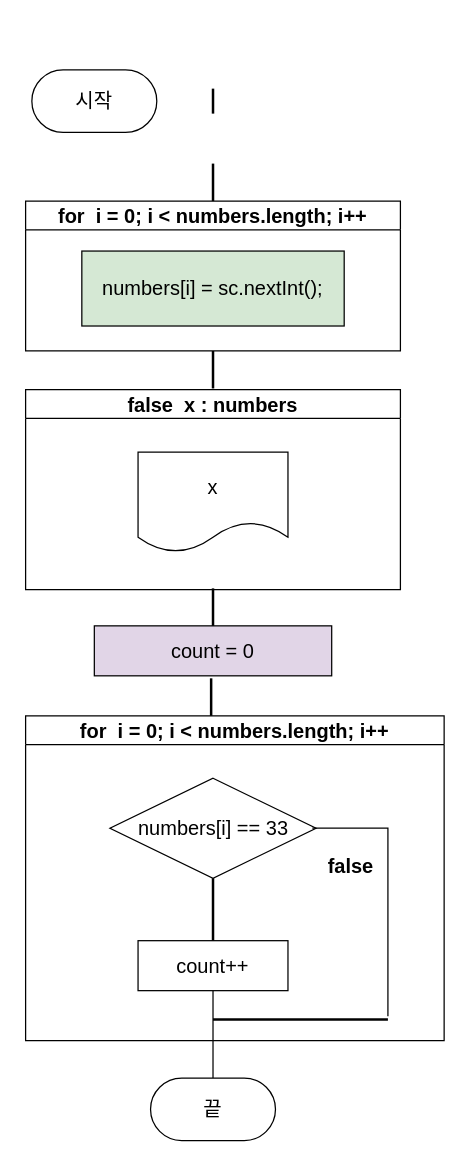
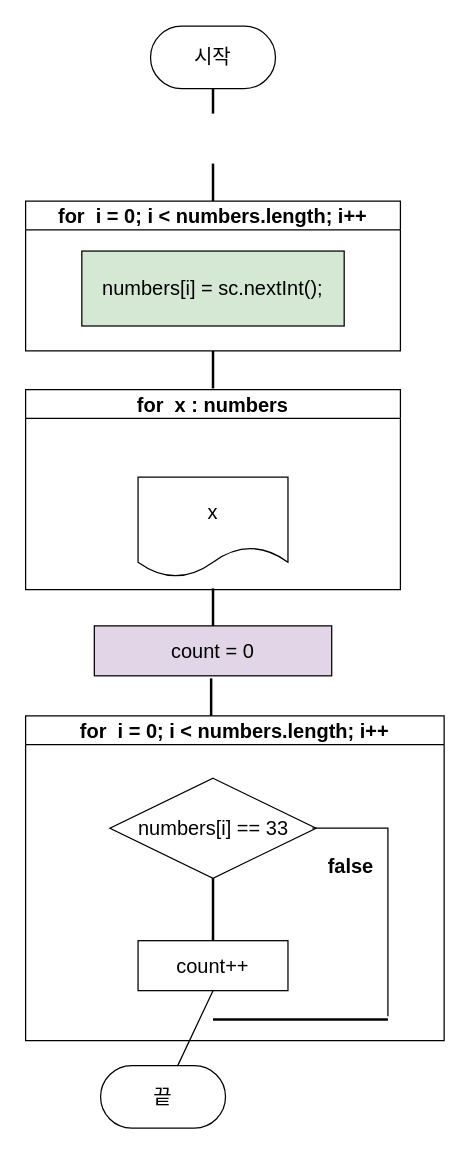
  <mxCell id="0" />
  <mxCell id="1" parent="0" />
- <mxCell id="2" value="시작" style="rounded=1;whiteSpace=wrap;html=1;fontSize=16;arcSize=50;" vertex="1" parent="1"><mxGeometry x="25" y="55" width="100" height="50" as="geometry" /></mxCell>
+ <mxCell id="2" value="시작" style="rounded=1;whiteSpace=wrap;html=1;fontSize=16;arcSize=50;" vertex="1" parent="1"><mxGeometry x="120" y="20" width="100" height="50" as="geometry" /></mxCell>
  <mxCell id="3" value="for&amp;nbsp; i = 0; i &amp;lt; numbers.length; i++" style="swimlane;whiteSpace=wrap;html=1;fontSize=16;" vertex="1" parent="1"><mxGeometry x="20" y="160" width="300" height="120" as="geometry" /></mxCell>
  <mxCell id="4" value="numbers[i] = sc.nextInt();" style="rounded=0;whiteSpace=wrap;html=1;fontSize=16;fillColor=#d5e8d4;" vertex="1" parent="3"><mxGeometry x="45" y="40" width="210" height="60" as="geometry" /></mxCell>
- <mxCell id="5" value="false&amp;nbsp; x : numbers" style="swimlane;whiteSpace=wrap;html=1;fontSize=16;" vertex="1" parent="1"><mxGeometry x="20" y="311" width="300" height="160" as="geometry" /></mxCell>
- <mxCell id="6" value="x" style="shape=document;whiteSpace=wrap;html=1;boundedLbl=1;fontSize=16;" vertex="1" parent="5"><mxGeometry x="90" y="50" width="120" height="80" as="geometry" /></mxCell>
+ <mxCell id="5" value="for&amp;nbsp; x : numbers" style="swimlane;whiteSpace=wrap;html=1;fontSize=16;" vertex="1" parent="1"><mxGeometry x="20" y="311" width="300" height="160" as="geometry" /></mxCell>
+ <mxCell id="6" value="x" style="shape=document;whiteSpace=wrap;html=1;boundedLbl=1;fontSize=16;" vertex="1" parent="5"><mxGeometry x="90" y="70" width="120" height="80" as="geometry" /></mxCell>
  <mxCell id="7" value="count = 0" style="rounded=0;whiteSpace=wrap;html=1;fontSize=16;fillColor=#e1d5e7;" vertex="1" parent="1"><mxGeometry x="75" y="500" width="190" height="40" as="geometry" /></mxCell>
  <mxCell id="8" value="for&amp;nbsp; i = 0; i &amp;lt; numbers.length; i++" style="swimlane;whiteSpace=wrap;html=1;fontSize=16;" vertex="1" parent="1"><mxGeometry x="20" y="572" width="335" height="260" as="geometry" /></mxCell>
  <mxCell id="9" value="numbers[i] == 33" style="rhombus;whiteSpace=wrap;html=1;fontSize=16;" vertex="1" parent="8"><mxGeometry x="67.5" y="50" width="165" height="80" as="geometry" /></mxCell>
  <mxCell id="10" value="count++" style="rounded=0;whiteSpace=wrap;html=1;fontSize=16;" vertex="1" parent="8"><mxGeometry x="90" y="180" width="120" height="40" as="geometry" /></mxCell>
  <mxCell id="11" value="" style="line;strokeWidth=2;html=1;fontSize=16;direction=south;" vertex="1" parent="8"><mxGeometry x="145" y="130" width="10" height="50" as="geometry" /></mxCell>
  <mxCell id="12" value="" style="shape=partialRectangle;whiteSpace=wrap;html=1;bottom=0;right=0;fillColor=none;fontSize=16;direction=east;rotation=90;" vertex="1" parent="8"><mxGeometry x="185" y="135" width="150" height="60" as="geometry" /></mxCell>
  <mxCell id="13" value="" style="line;strokeWidth=2;html=1;fontSize=16;" vertex="1" parent="8"><mxGeometry x="150" y="238" width="140" height="10" as="geometry" /></mxCell>
  <mxCell id="14" value="false" style="text;strokeColor=none;fillColor=none;html=1;fontSize=16;fontStyle=1;verticalAlign=middle;align=center;" vertex="1" parent="8"><mxGeometry x="230" y="105" width="60" height="30" as="geometry" /></mxCell>
- <mxCell id="15" value="끝" style="rounded=1;whiteSpace=wrap;html=1;fontSize=16;arcSize=50;" vertex="1" parent="1"><mxGeometry x="120" y="862" width="100" height="50" as="geometry" /></mxCell>
+ <mxCell id="15" value="끝" style="rounded=1;whiteSpace=wrap;html=1;fontSize=16;arcSize=50;" vertex="1" parent="1"><mxGeometry x="80" y="852" width="100" height="50" as="geometry" /></mxCell>
  <mxCell id="16" value="" style="line;strokeWidth=2;html=1;fontSize=16;direction=south;" vertex="1" parent="1"><mxGeometry x="165" y="70" width="10" height="20" as="geometry" /></mxCell>
  <mxCell id="17" value="" style="line;strokeWidth=2;html=1;fontSize=16;direction=south;" vertex="1" parent="1"><mxGeometry x="165" y="130" width="10" height="30" as="geometry" /></mxCell>
  <mxCell id="18" value="" style="line;strokeWidth=2;html=1;fontSize=16;direction=south;" vertex="1" parent="1"><mxGeometry x="165" y="280" width="10" height="30" as="geometry" /></mxCell>
  <mxCell id="19" value="" style="line;strokeWidth=2;html=1;fontSize=16;direction=south;" vertex="1" parent="1"><mxGeometry x="165" y="470" width="10" height="30" as="geometry" /></mxCell>
  <mxCell id="20" value="" style="line;strokeWidth=2;html=1;fontSize=16;direction=south;" vertex="1" parent="1"><mxGeometry x="161" y="542" width="15" height="30" as="geometry" /></mxCell>
  <mxCell id="21" value="" style="endArrow=none;html=1;rounded=0;fontSize=12;startSize=8;endSize=8;curved=1;exitX=0.5;exitY=1;exitDx=0;exitDy=0;" edge="1" parent="1" source="10" target="15"><mxGeometry width="50" height="50" relative="1" as="geometry"><mxPoint x="170" y="800" as="sourcePoint" /><mxPoint x="220" y="710" as="targetPoint" /></mxGeometry></mxCell>
